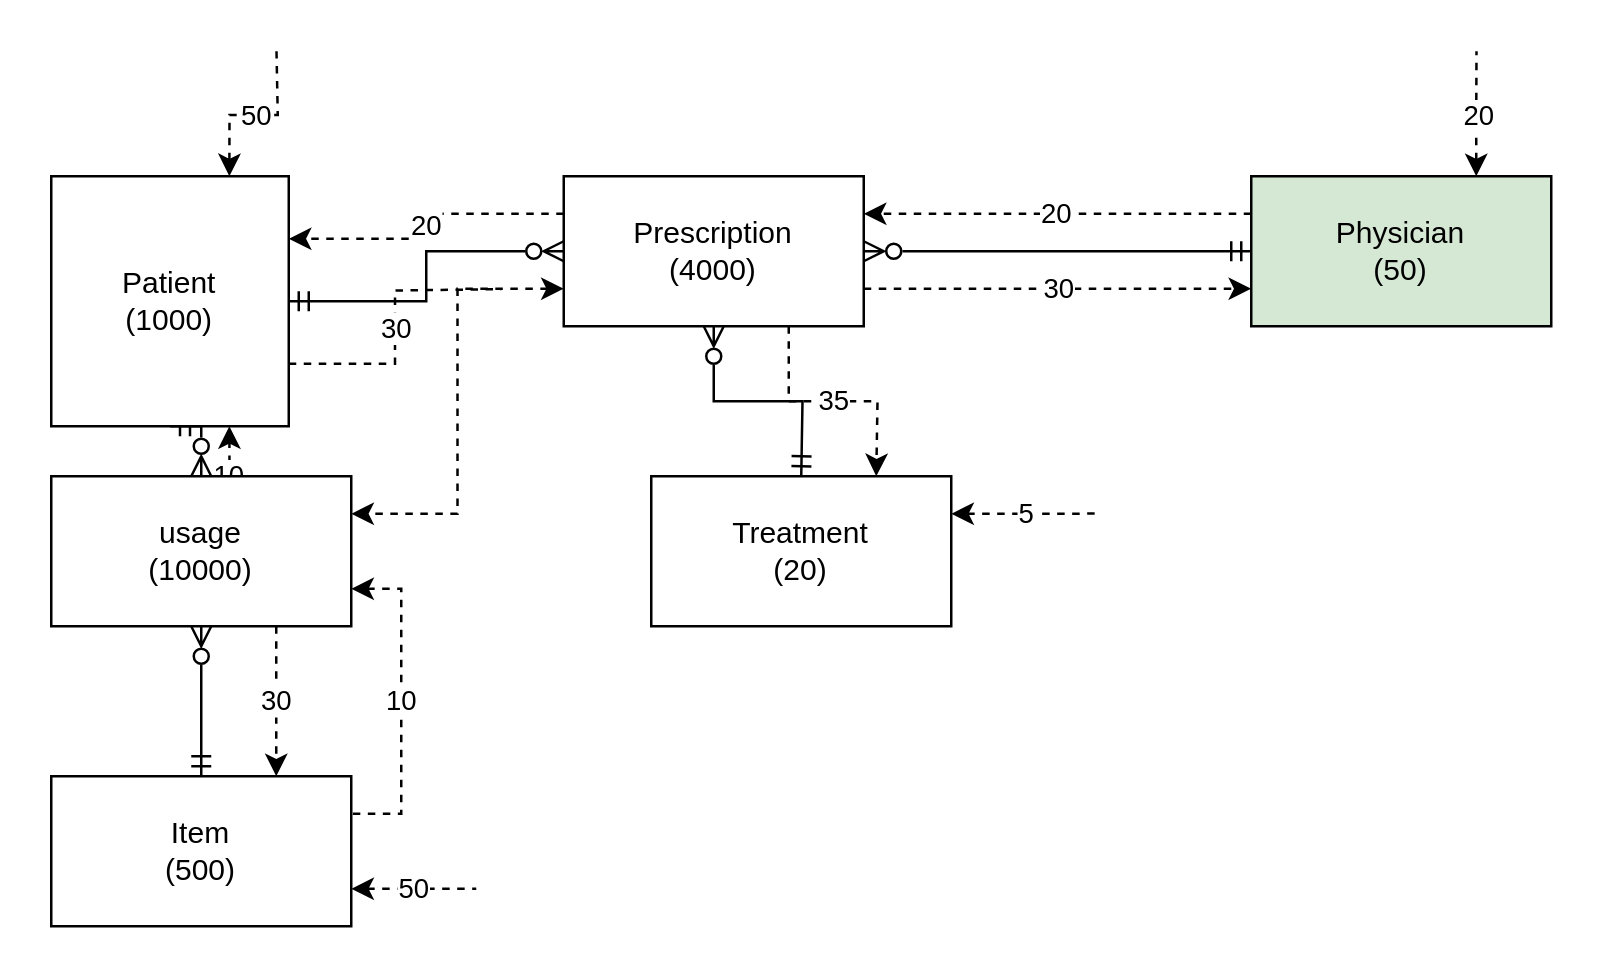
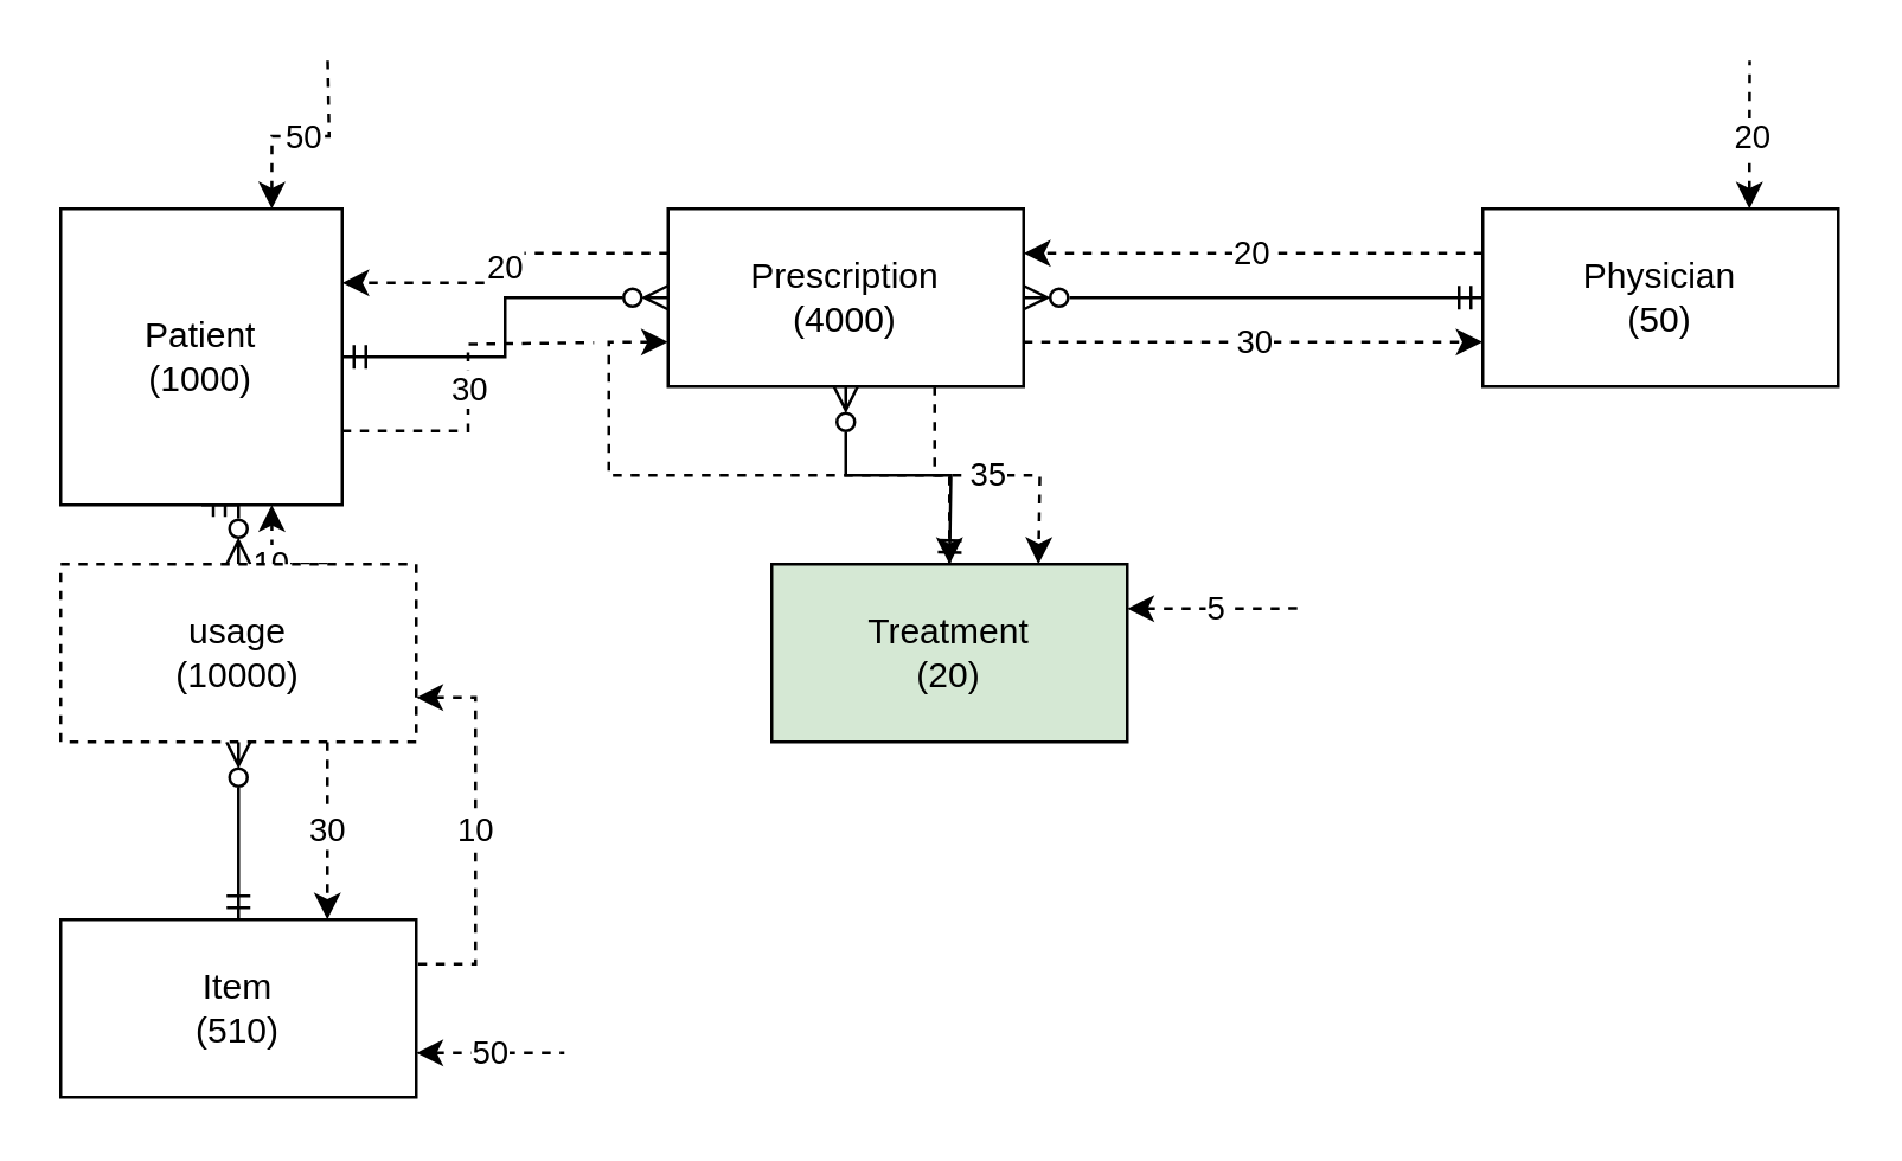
  <mxCell id="0" />
  <mxCell id="1" parent="0" />
  <mxCell id="2" style="edgeStyle=orthogonalEdgeStyle;rounded=0;orthogonalLoop=1;jettySize=auto;html=1;exitX=1;exitY=0.5;exitDx=0;exitDy=0;startArrow=ERmandOne;startFill=0;endArrow=ERzeroToMany;endFill=0;" edge="1" parent="1" source="6" target="13"><mxGeometry relative="1" as="geometry" /></mxCell>
  <mxCell id="3" style="edgeStyle=orthogonalEdgeStyle;rounded=0;orthogonalLoop=1;jettySize=auto;html=1;exitX=0.5;exitY=1;exitDx=0;exitDy=0;entryX=0.5;entryY=0;entryDx=0;entryDy=0;endArrow=ERzeroToMany;endFill=0;startArrow=ERmandOne;startFill=0;" edge="1" parent="1" source="6" target="22"><mxGeometry relative="1" as="geometry" /></mxCell>
  <mxCell id="4" value="50" style="edgeStyle=orthogonalEdgeStyle;rounded=0;orthogonalLoop=1;jettySize=auto;html=1;exitX=0.75;exitY=0;exitDx=0;exitDy=0;startArrow=classic;startFill=1;endArrow=none;endFill=0;dashed=1;" edge="1" parent="1" source="6"><mxGeometry relative="1" as="geometry"><mxPoint x="110.103" y="20" as="targetPoint" /></mxGeometry></mxCell>
  <mxCell id="5" value="30" style="edgeStyle=orthogonalEdgeStyle;rounded=0;orthogonalLoop=1;jettySize=auto;html=1;exitX=1;exitY=0.75;exitDx=0;exitDy=0;dashed=1;startArrow=none;startFill=0;endArrow=none;endFill=0;" edge="1" parent="1" source="6"><mxGeometry relative="1" as="geometry"><mxPoint x="200" y="115.172" as="targetPoint" /></mxGeometry></mxCell>
  <mxCell id="6" value="Patient&lt;br&gt;(1000)" style="rounded=0;whiteSpace=wrap;html=1;" vertex="1" parent="1"><mxGeometry x="20" y="70" width="95" height="100" as="geometry" /></mxCell>
  <mxCell id="7" style="edgeStyle=orthogonalEdgeStyle;rounded=0;orthogonalLoop=1;jettySize=auto;html=1;exitX=1;exitY=0.5;exitDx=0;exitDy=0;entryX=0;entryY=0.5;entryDx=0;entryDy=0;startArrow=ERzeroToMany;startFill=0;endArrow=ERmandOne;endFill=0;" edge="1" parent="1" source="13" target="16"><mxGeometry relative="1" as="geometry" /></mxCell>
  <mxCell id="8" style="edgeStyle=orthogonalEdgeStyle;rounded=0;orthogonalLoop=1;jettySize=auto;html=1;exitX=0.5;exitY=1;exitDx=0;exitDy=0;entryX=0.5;entryY=0;entryDx=0;entryDy=0;startArrow=ERzeroToMany;startFill=0;endArrow=ERmandOne;endFill=0;" edge="1" parent="1" source="13"><mxGeometry relative="1" as="geometry"><mxPoint x="320" y="190" as="targetPoint" /></mxGeometry></mxCell>
- <mxCell id="9" value="" style="edgeStyle=orthogonalEdgeStyle;rounded=0;orthogonalLoop=1;jettySize=auto;html=1;exitX=0;exitY=0.75;exitDx=0;exitDy=0;entryX=1;entryY=0.25;entryDx=0;entryDy=0;dashed=1;startArrow=classic;startFill=1;endArrow=classic;endFill=1;" edge="1" parent="1" source="13" target="22"><mxGeometry relative="1" as="geometry" /></mxCell>
+ <mxCell id="9" value="" style="edgeStyle=orthogonalEdgeStyle;rounded=0;orthogonalLoop=1;jettySize=auto;html=1;exitX=0;exitY=0.75;exitDx=0;exitDy=0;dashed=1;startArrow=classic;startFill=1;endArrow=classic;endFill=1;" edge="1" parent="1" source="13" target="25"><mxGeometry relative="1" as="geometry" /></mxCell>
  <mxCell id="10" value="20" style="edgeStyle=orthogonalEdgeStyle;rounded=0;orthogonalLoop=1;jettySize=auto;html=1;exitX=0;exitY=0.25;exitDx=0;exitDy=0;entryX=1;entryY=0.25;entryDx=0;entryDy=0;dashed=1;startArrow=none;startFill=0;endArrow=classic;endFill=1;" edge="1" parent="1" source="13" target="6"><mxGeometry relative="1" as="geometry" /></mxCell>
  <mxCell id="11" value="30" style="edgeStyle=orthogonalEdgeStyle;rounded=0;orthogonalLoop=1;jettySize=auto;html=1;exitX=1;exitY=0.75;exitDx=0;exitDy=0;entryX=0;entryY=0.75;entryDx=0;entryDy=0;dashed=1;startArrow=none;startFill=0;endArrow=classic;endFill=1;" edge="1" parent="1" source="13" target="16"><mxGeometry relative="1" as="geometry" /></mxCell>
  <mxCell id="12" value="35" style="edgeStyle=orthogonalEdgeStyle;rounded=0;orthogonalLoop=1;jettySize=auto;html=1;exitX=0.75;exitY=1;exitDx=0;exitDy=0;entryX=0.75;entryY=0;entryDx=0;entryDy=0;dashed=1;startArrow=none;startFill=0;endArrow=classic;endFill=1;" edge="1" parent="1" source="13"><mxGeometry relative="1" as="geometry"><mxPoint x="350" y="190" as="targetPoint" /></mxGeometry></mxCell>
  <mxCell id="13" value="Prescription&lt;br&gt;(4000)" style="rounded=0;whiteSpace=wrap;html=1;" vertex="1" parent="1"><mxGeometry x="225" y="70" width="120" height="60" as="geometry" /></mxCell>
  <mxCell id="14" value="20" style="edgeStyle=orthogonalEdgeStyle;rounded=0;orthogonalLoop=1;jettySize=auto;html=1;exitX=0;exitY=0.25;exitDx=0;exitDy=0;dashed=1;startArrow=none;startFill=0;endArrow=classic;endFill=1;entryX=1;entryY=0.25;entryDx=0;entryDy=0;" edge="1" parent="1" source="16" target="13"><mxGeometry relative="1" as="geometry"><mxPoint x="530.103" y="20" as="targetPoint" /></mxGeometry></mxCell>
  <mxCell id="15" value="20" style="edgeStyle=orthogonalEdgeStyle;rounded=0;orthogonalLoop=1;jettySize=auto;html=1;exitX=0.75;exitY=0;exitDx=0;exitDy=0;dashed=1;startArrow=classic;startFill=1;endArrow=none;endFill=0;" edge="1" parent="1" source="16"><mxGeometry relative="1" as="geometry"><mxPoint x="590.103" y="20" as="targetPoint" /></mxGeometry></mxCell>
- <mxCell id="16" value="Physician&lt;br&gt;(50)" style="rounded=0;whiteSpace=wrap;html=1;fillColor=#d5e8d4;" vertex="1" parent="1"><mxGeometry x="500" y="70" width="120" height="60" as="geometry" /></mxCell>
+ <mxCell id="16" value="Physician&lt;br&gt;(50)" style="rounded=0;whiteSpace=wrap;html=1;" vertex="1" parent="1"><mxGeometry x="500" y="70" width="120" height="60" as="geometry" /></mxCell>
  <mxCell id="17" value="5" style="edgeStyle=orthogonalEdgeStyle;rounded=0;orthogonalLoop=1;jettySize=auto;html=1;exitX=1;exitY=0.25;exitDx=0;exitDy=0;dashed=1;startArrow=classic;startFill=1;endArrow=none;endFill=0;" edge="1" parent="1"><mxGeometry relative="1" as="geometry"><mxPoint x="440" y="204.828" as="targetPoint" /><mxPoint x="380" y="205" as="sourcePoint" /><Array as="points"><mxPoint x="430" y="205" /><mxPoint x="430" y="205" /></Array></mxGeometry></mxCell>
  <mxCell id="18" style="edgeStyle=orthogonalEdgeStyle;rounded=0;orthogonalLoop=1;jettySize=auto;html=1;exitX=0.5;exitY=1;exitDx=0;exitDy=0;entryX=0.5;entryY=0;entryDx=0;entryDy=0;startArrow=ERzeroToMany;startFill=0;endArrow=ERmandOne;endFill=0;" edge="1" parent="1" source="22" target="24"><mxGeometry relative="1" as="geometry" /></mxCell>
  <mxCell id="19" value="10" style="edgeStyle=orthogonalEdgeStyle;rounded=0;orthogonalLoop=1;jettySize=auto;html=1;exitX=1;exitY=0.75;exitDx=0;exitDy=0;entryX=1;entryY=0.25;entryDx=0;entryDy=0;dashed=1;startArrow=classic;startFill=1;endArrow=none;endFill=0;" edge="1" parent="1" source="22" target="24"><mxGeometry relative="1" as="geometry" /></mxCell>
  <mxCell id="20" value="10" style="edgeStyle=orthogonalEdgeStyle;rounded=0;orthogonalLoop=1;jettySize=auto;html=1;exitX=0.75;exitY=0;exitDx=0;exitDy=0;entryX=0.75;entryY=1;entryDx=0;entryDy=0;dashed=1;startArrow=none;startFill=0;endArrow=classic;endFill=1;" edge="1" parent="1" source="22" target="6"><mxGeometry relative="1" as="geometry" /></mxCell>
  <mxCell id="21" value="30" style="edgeStyle=orthogonalEdgeStyle;rounded=0;orthogonalLoop=1;jettySize=auto;html=1;exitX=0.75;exitY=1;exitDx=0;exitDy=0;entryX=0.75;entryY=0;entryDx=0;entryDy=0;dashed=1;startArrow=none;startFill=0;endArrow=classic;endFill=1;" edge="1" parent="1" source="22" target="24"><mxGeometry relative="1" as="geometry" /></mxCell>
- <mxCell id="22" value="usage&lt;br&gt;(10000)" style="rounded=0;whiteSpace=wrap;html=1;" vertex="1" parent="1"><mxGeometry x="20" y="190" width="120" height="60" as="geometry" /></mxCell>
+ <mxCell id="22" value="usage&lt;br&gt;(10000)" style="rounded=0;whiteSpace=wrap;html=1;dashed=1;" vertex="1" parent="1"><mxGeometry x="20" y="190" width="120" height="60" as="geometry" /></mxCell>
  <mxCell id="23" value="50" style="edgeStyle=orthogonalEdgeStyle;rounded=0;orthogonalLoop=1;jettySize=auto;html=1;exitX=1;exitY=0.75;exitDx=0;exitDy=0;dashed=1;startArrow=classic;startFill=1;endArrow=none;endFill=0;" edge="1" parent="1" source="24"><mxGeometry relative="1" as="geometry"><mxPoint x="190" y="355" as="targetPoint" /></mxGeometry></mxCell>
- <mxCell id="24" value="Item&lt;br&gt;(500)" style="rounded=0;whiteSpace=wrap;html=1;" vertex="1" parent="1"><mxGeometry x="20" y="310" width="120" height="60" as="geometry" /></mxCell>
- <mxCell id="25" value="Treatment&lt;br&gt;(20)" style="rounded=0;whiteSpace=wrap;html=1;" vertex="1" parent="1"><mxGeometry x="260" y="190" width="120" height="60" as="geometry" /></mxCell>
+ <mxCell id="24" value="Item&lt;br&gt;(510)" style="rounded=0;whiteSpace=wrap;html=1;" vertex="1" parent="1"><mxGeometry x="20" y="310" width="120" height="60" as="geometry" /></mxCell>
+ <mxCell id="25" value="Treatment&lt;br&gt;(20)" style="rounded=0;whiteSpace=wrap;html=1;fillColor=#d5e8d4;" vertex="1" parent="1"><mxGeometry x="260" y="190" width="120" height="60" as="geometry" /></mxCell>
